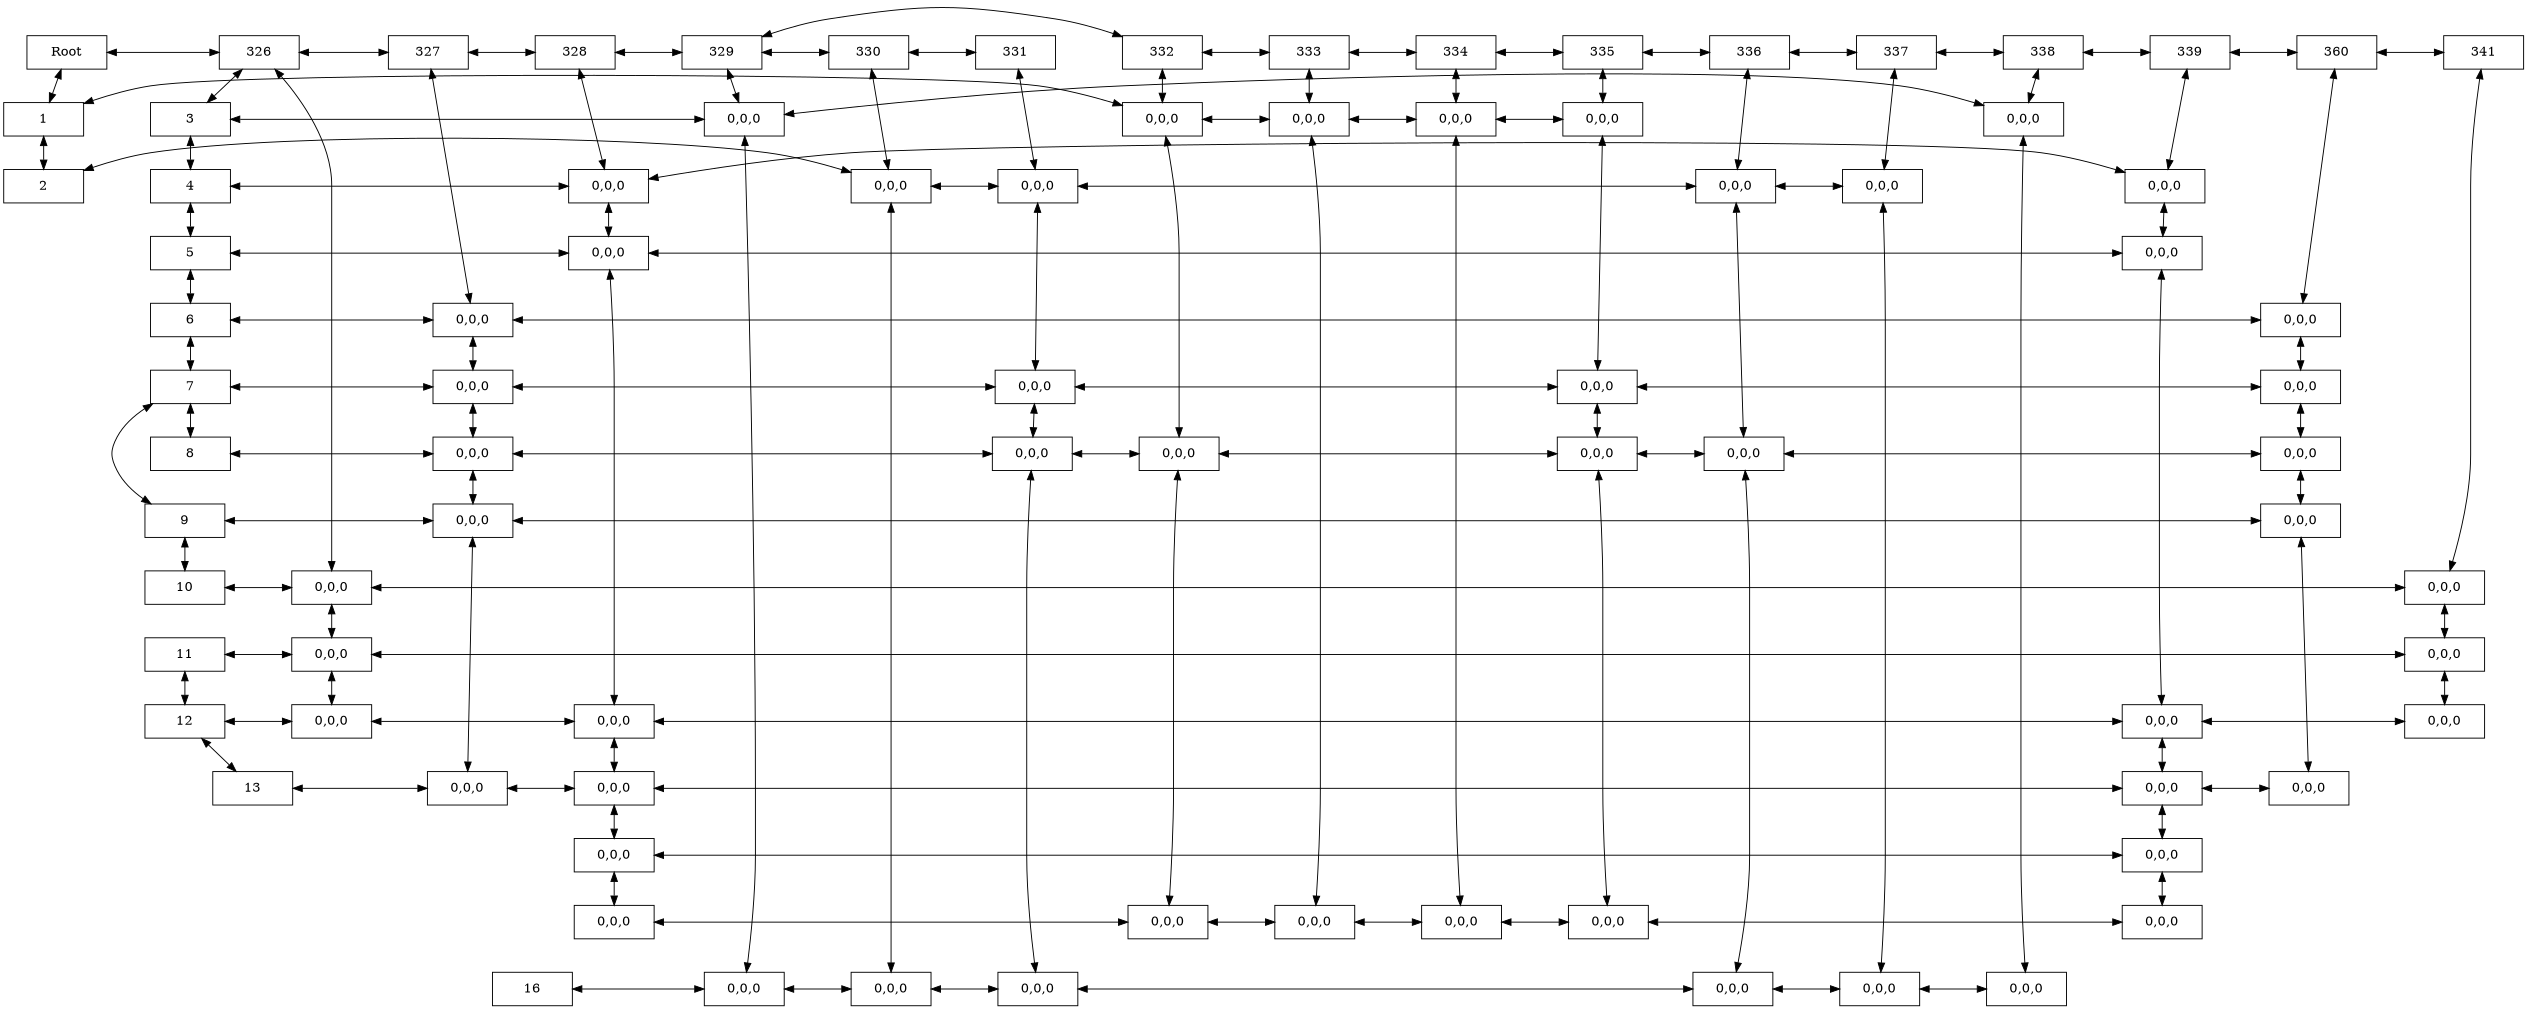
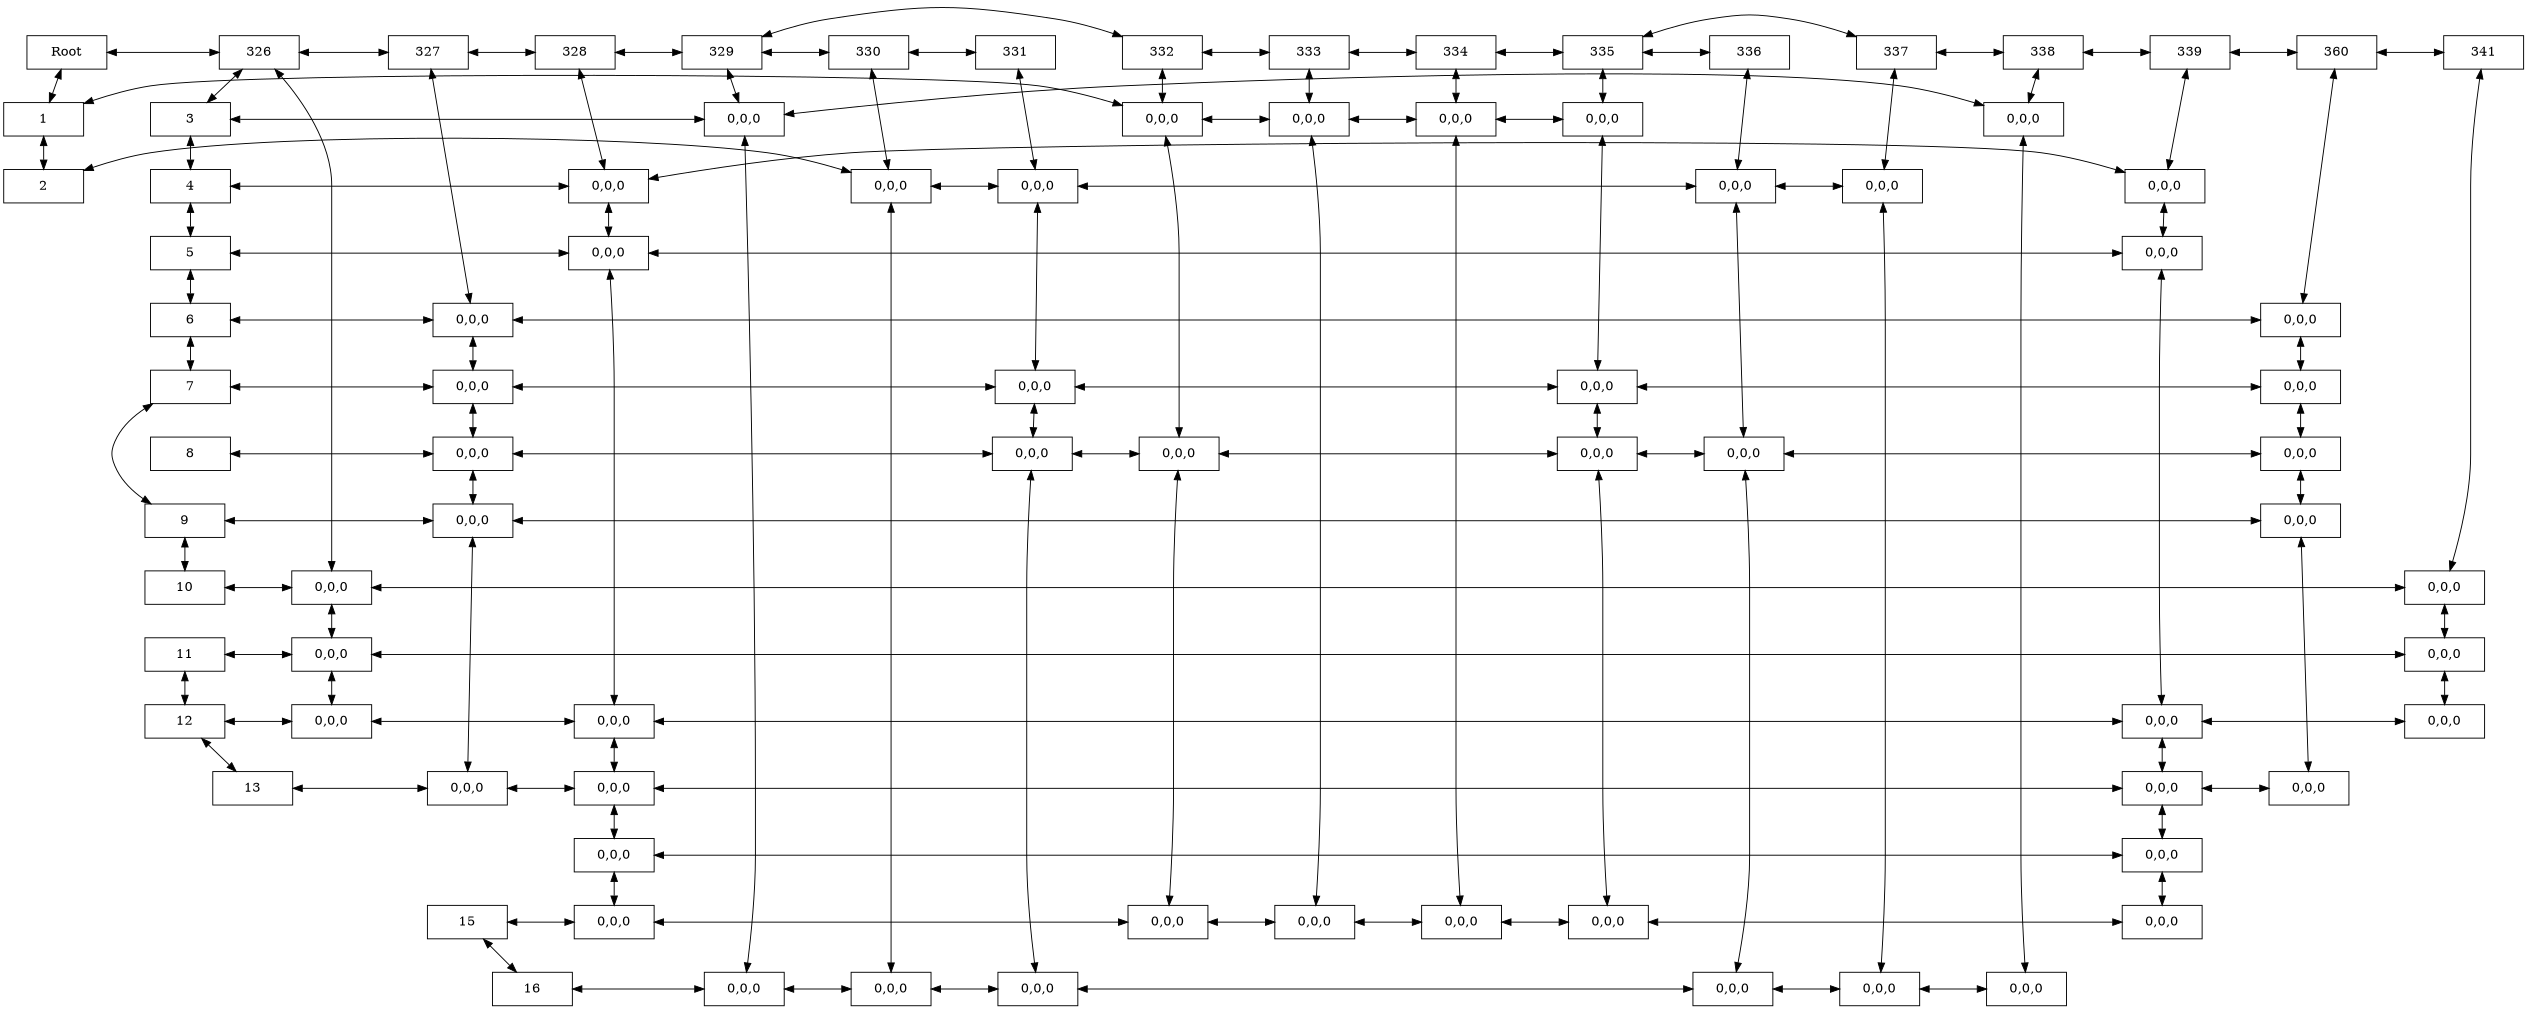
  digraph {
    nodesep=1
    rankdir=TB
    node [shape=rectangle]
    edge [dir=both]
    n1 [height=0.5 label=Root width=1.2]
    n2 [height=0.5 label=326 width=1.2]
    n3 [height=0.5 label=327 width=1.2]
    n4 [height=0.5 label=328 width=1.2]
    n5 [height=0.5 label=329 width=1.2]
    n6 [height=0.5 label=330 width=1.2]
    n7 [height=0.5 label=331 width=1.2]
    n8 [height=0.5 label=332 width=1.2]
    n9 [height=0.5 label=333 width=1.2]
    n10 [height=0.5 label=334 width=1.2]
    n11 [height=0.5 label=335 width=1.2]
    n12 [height=0.5 label=336 width=1.2]
    n13 [height=0.5 label=337 width=1.2]
    n14 [height=0.5 label=338 width=1.2]
    n15 [height=0.5 label=339 width=1.2]
    n16 [height=0.5 label=360 width=1.2]
    n17 [height=0.5 label=341 width=1.2]
    n18 [height=0.5 label=1 width=1.2]
    n19 [height=0.5 label="0,0,0" width=1.2]
    n20 [height=0.5 label="0,0,0" width=1.2]
    n21 [height=0.5 label="0,0,0" width=1.2]
    n22 [height=0.5 label="0,0,0" width=1.2]
    n23 [height=0.5 label=2 width=1.2]
    n24 [height=0.5 label="0,0,0" width=1.2]
    n25 [height=0.5 label="0,0,0" width=1.2]
    n26 [height=0.5 label="0,0,0" width=1.2]
    n27 [height=0.5 label="0,0,0" width=1.2]
    n28 [height=0.5 label=3 width=1.2]
    n29 [height=0.5 label="0,0,0" width=1.2]
    n30 [height=0.5 label="0,0,0" width=1.2]
    n31 [height=0.5 label=4 width=1.2]
    n32 [height=0.5 label="0,0,0" width=1.2]
    n33 [height=0.5 label="0,0,0" width=1.2]
    n34 [height=0.5 label=5 width=1.2]
    n35 [height=0.5 label="0,0,0" width=1.2]
    n36 [height=0.5 label="0,0,0" width=1.2]
    n37 [height=0.5 label=6 width=1.2]
    n38 [height=0.5 label="0,0,0" width=1.2]
    n39 [height=0.5 label="0,0,0" width=1.2]
    n40 [height=0.5 label=7 width=1.2]
    n41 [height=0.5 label="0,0,0" width=1.2]
    n42 [height=0.5 label="0,0,0" width=1.2]
    n43 [height=0.5 label="0,0,0" width=1.2]
    n44 [height=0.5 label="0,0,0" width=1.2]
    n45 [height=0.5 label=8 width=1.2]
    n46 [height=0.5 label="0,0,0" width=1.2]
    n47 [height=0.5 label="0,0,0" width=1.2]
    n48 [height=0.5 label="0,0,0" width=1.2]
    n49 [height=0.5 label="0,0,0" width=1.2]
    n50 [height=0.5 label="0,0,0" width=1.2]
    n51 [height=0.5 label="0,0,0" width=1.2]
    n52 [height=0.5 label=9 width=1.2]
    n53 [height=0.5 label="0,0,0" width=1.2]
    n54 [height=0.5 label="0,0,0" width=1.2]
    n55 [height=0.5 label=10 width=1.2]
    n56 [height=0.5 label="0,0,0" width=1.2]
    n57 [height=0.5 label="0,0,0" width=1.2]
    n58 [height=0.5 label=11 width=1.2]
    n59 [height=0.5 label="0,0,0" width=1.2]
    n60 [height=0.5 label="0,0,0" width=1.2]
    n61 [height=0.5 label=12 width=1.2]
    n62 [height=0.5 label="0,0,0" width=1.2]
    n63 [height=0.5 label="0,0,0" width=1.2]
    n64 [height=0.5 label="0,0,0" width=1.2]
    n65 [height=0.5 label="0,0,0" width=1.2]
    n66 [height=0.5 label=13 width=1.2]
    n67 [height=0.5 label="0,0,0" width=1.2]
    n68 [height=0.5 label="0,0,0" width=1.2]
    n69 [height=0.5 label="0,0,0" width=1.2]
    n70 [height=0.5 label="0,0,0" width=1.2]
    n71 [height=0.5 label="0,0,0" width=1.2]
    n72 [height=0.5 label="0,0,0" width=1.2]
+   n73 [height=0.5 label=15 width=1.2]
    n74 [height=0.5 label="0,0,0" width=1.2]
    n75 [height=0.5 label="0,0,0" width=1.2]
    n76 [height=0.5 label="0,0,0" width=1.2]
    n77 [height=0.5 label="0,0,0" width=1.2]
    n78 [height=0.5 label="0,0,0" width=1.2]
    n79 [height=0.5 label="0,0,0" width=1.2]
    n80 [height=0.5 label=16 width=1.2]
    n81 [height=0.5 label="0,0,0" width=1.2]
    n82 [height=0.5 label="0,0,0" width=1.2]
    n83 [height=0.5 label="0,0,0" width=1.2]
    n84 [height=0.5 label="0,0,0" width=1.2]
    n85 [height=0.5 label="0,0,0" width=1.2]
    n86 [height=0.5 label="0,0,0" width=1.2]
    subgraph sub_1 {
      rank=same
      n1
      n2
      n3
      n4
      n5
      n6
      n7
      n8
      n9
      n10
      n11
      n12
      n13
      n14
      n15
      n16
      n17
    }
    subgraph sub_2 {
      rank=same
      n18
      n19
      n20
      n21
      n22
    }
    subgraph sub_3 {
      rank=same
      n23
      n24
      n25
      n26
      n27
    }
    subgraph sub_4 {
      rank=same
      n28
      n29
      n30
    }
    subgraph sub_5 {
      rank=same
      n31
      n32
      n33
    }
    subgraph sub_6 {
      rank=same
      n34
      n35
      n36
    }
    subgraph sub_7 {
      rank=same
      n37
      n38
      n39
    }
    subgraph sub_8 {
      rank=same
      n40
      n41
      n42
      n43
      n44
    }
    subgraph sub_9 {
      rank=same
      n45
      n46
      n47
      n48
      n49
      n50
      n51
    }
    subgraph sub_10 {
      rank=same
      n52
      n53
      n54
    }
    subgraph sub_11 {
      rank=same
      n55
      n56
      n57
    }
    subgraph sub_12 {
      rank=same
      n58
      n59
      n60
    }
    subgraph sub_13 {
      rank=same
      n61
      n62
      n63
      n64
      n65
    }
    subgraph sub_14 {
      rank=same
      n66
      n67
      n68
      n69
      n70
    }
    subgraph sub_15 {
      rank=same
      n71
      n72
    }
    subgraph sub_16 {
      rank=same
+     n73
      n74
      n75
      n76
      n77
      n78
      n79
    }
    subgraph sub_17 {
      rank=same
      n80
      n81
      n82
      n83
      n84
      n85
      n86
    }
    n1 -> n2
    n1 -> n18
    n2 -> n3
    n2 -> n28
    n2 -> n56
    n3 -> n4
    n3 -> n38
    n4 -> n5
    n4 -> n32
    n5 -> n6
    n5 -> n8
    n5 -> n29
    n6 -> n7
    n6 -> n24
    n7 -> n25
    n8 -> n9
    n8 -> n19
    n9 -> n10
    n9 -> n20
    n10 -> n11
    n10 -> n21
    n11 -> n12
    n11 -> n22
-   n12 -> n13
+   n11 -> n13
    n12 -> n26
    n13 -> n14
    n13 -> n27
    n14 -> n15
    n14 -> n30
    n15 -> n16
    n15 -> n33
    n16 -> n17
    n16 -> n39
    n17 -> n57
    n18 -> n19
    n18 -> n23
    n19 -> n20
    n19 -> n48
    n20 -> n21
    n20 -> n76
    n21 -> n22
    n21 -> n77
    n22 -> n43
    n23 -> n24
    n24 -> n25
    n24 -> n82
    n25 -> n26
    n25 -> n42
    n26 -> n27
    n26 -> n50
    n27 -> n85
    n28 -> n29
    n28 -> n31
    n29 -> n30
    n29 -> n81
    n30 -> n86
    n31 -> n32
    n31 -> n34
    n32 -> n33
    n32 -> n35
    n33 -> n36
    n34 -> n35
    n34 -> n37
    n35 -> n36
    n35 -> n63
    n36 -> n64
    n37 -> n38
    n37 -> n40
    n38 -> n39
    n38 -> n41
    n39 -> n44
    n40 -> n41
-   n40 -> n45
    n40 -> n52
    n41 -> n42
    n41 -> n46
    n42 -> n43
    n42 -> n47
    n43 -> n44
    n43 -> n49
    n44 -> n51
    n45 -> n46
    n46 -> n47
    n46 -> n53
    n47 -> n48
    n47 -> n83
    n48 -> n49
    n48 -> n75
    n49 -> n50
    n49 -> n78
    n50 -> n51
    n50 -> n84
    n51 -> n54
    n52 -> n53
    n52 -> n55
    n53 -> n54
    n53 -> n67
    n54 -> n70
    n55 -> n56
    n56 -> n57
    n56 -> n59
    n57 -> n60
    n58 -> n59
    n58 -> n61
    n59 -> n60
    n59 -> n62
    n60 -> n65
    n61 -> n62
    n61 -> n66
    n62 -> n63
    n63 -> n64
    n63 -> n68
    n64 -> n65
    n64 -> n69
    n66 -> n67
    n67 -> n68
    n68 -> n69
    n68 -> n71
    n69 -> n70
    n69 -> n72
    n71 -> n72
    n71 -> n74
    n72 -> n79
+   n73 -> n74
+   n73 -> n80
    n74 -> n75
    n75 -> n76
    n76 -> n77
    n77 -> n78
    n78 -> n79
    n80 -> n81
    n81 -> n82
    n82 -> n83
    n83 -> n84
    n84 -> n85
    n85 -> n86
  }
